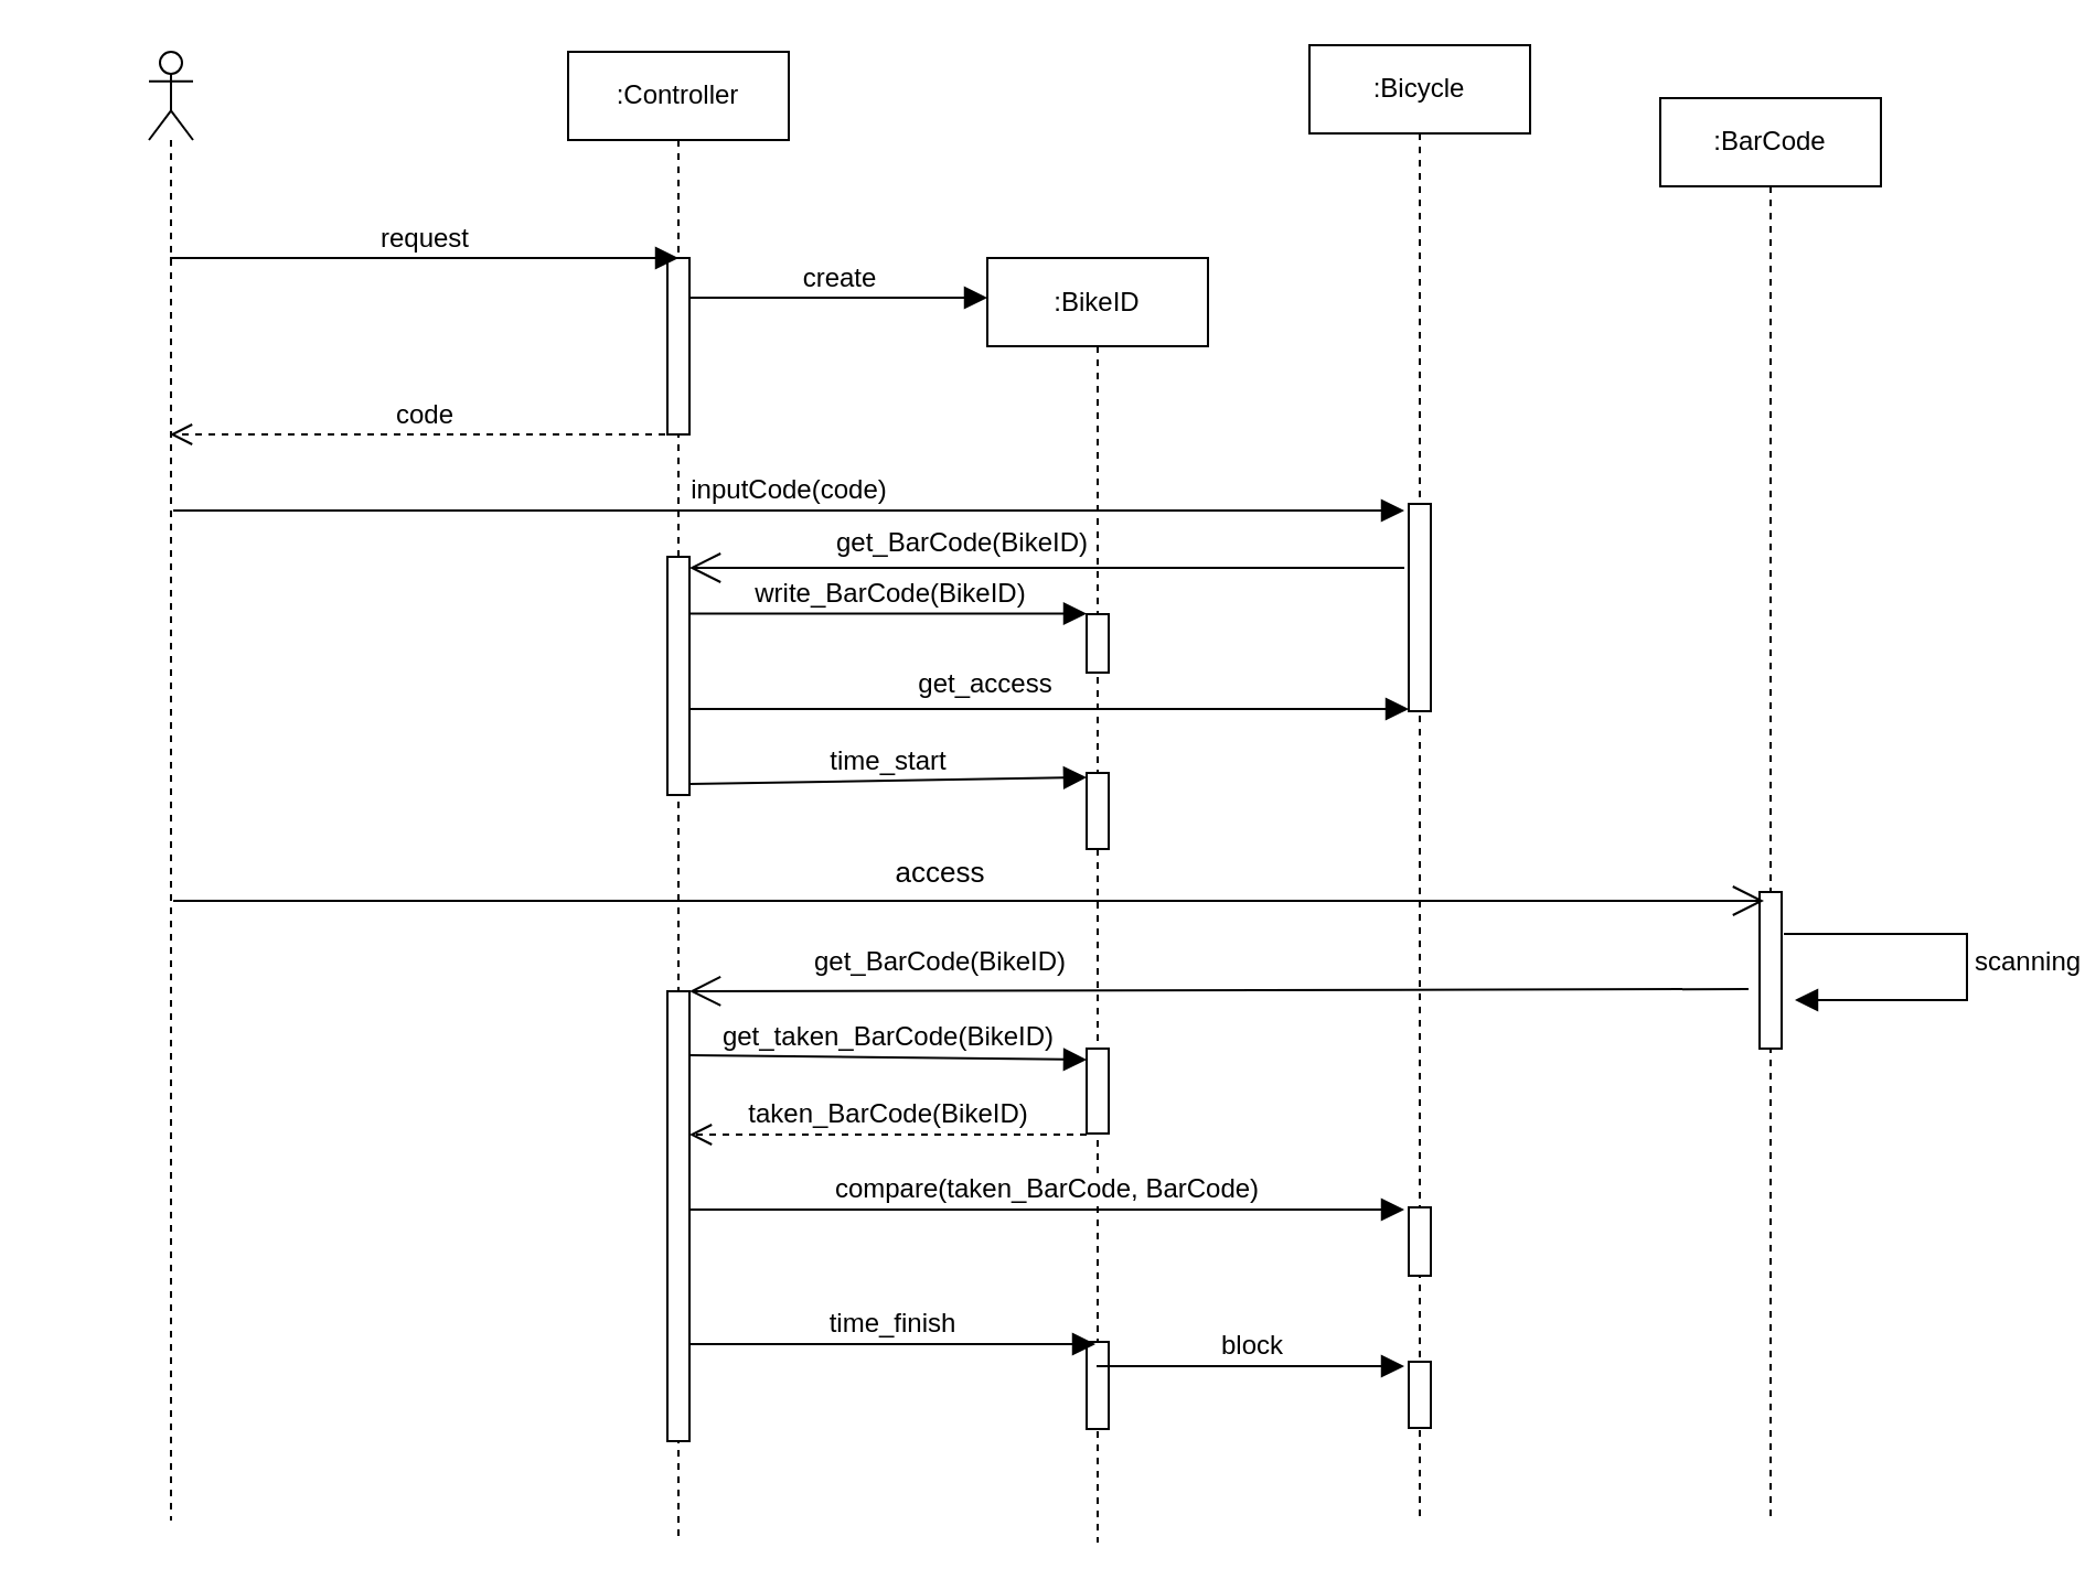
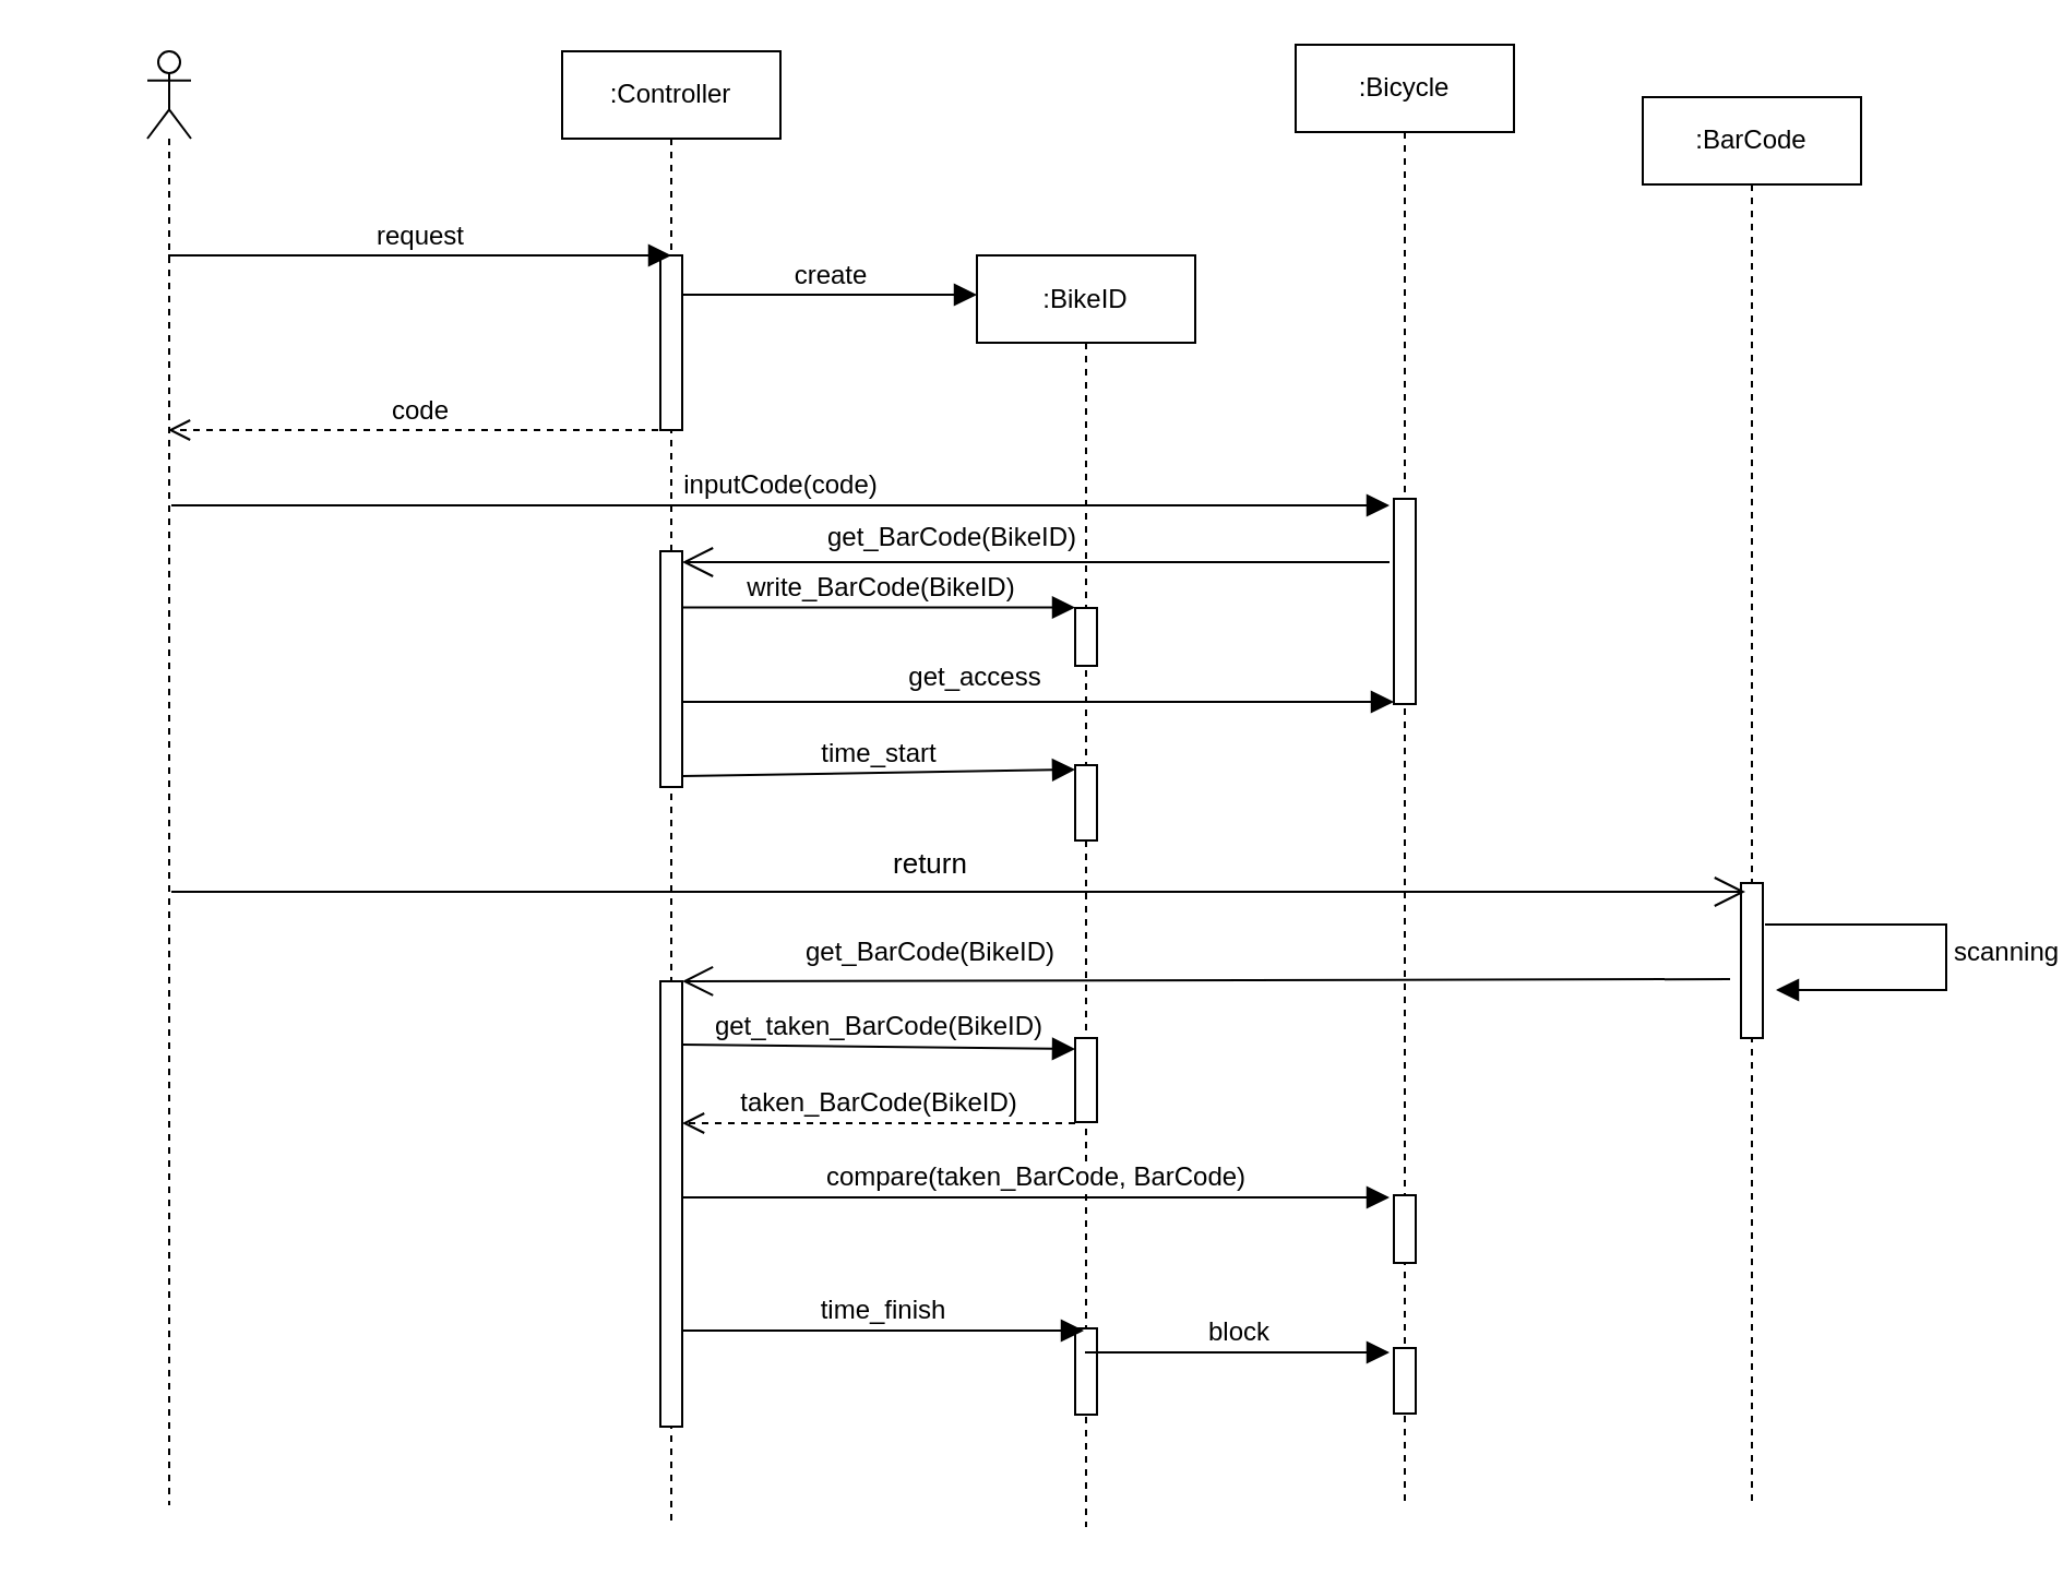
  <mxCell id="0" />
  <mxCell id="1" parent="0" />
  <mxCell id="2" style="edgeStyle=none;curved=1;rounded=0;orthogonalLoop=1;jettySize=auto;html=1;exitX=1;exitY=0.5;exitDx=0;exitDy=0;fontSize=12;startSize=8;endSize=8;" edge="1" parent="1"><mxGeometry relative="1" as="geometry"><mxPoint x="117" y="42.5" as="sourcePoint" /><mxPoint x="117" y="42.5" as="targetPoint" /></mxGeometry></mxCell>
  <mxCell id="3" style="edgeStyle=none;curved=1;rounded=0;orthogonalLoop=1;jettySize=auto;html=1;exitX=1;exitY=1;exitDx=0;exitDy=0;fontSize=12;startSize=8;endSize=8;" edge="1" parent="1"><mxGeometry relative="1" as="geometry"><mxPoint x="117" y="70.5" as="sourcePoint" /><mxPoint x="117" y="70.5" as="targetPoint" /></mxGeometry></mxCell>
  <mxCell id="4" style="edgeStyle=none;curved=1;rounded=0;orthogonalLoop=1;jettySize=auto;html=1;exitX=0;exitY=1;exitDx=0;exitDy=0;fontSize=12;startSize=8;endSize=8;" edge="1" parent="1"><mxGeometry relative="1" as="geometry"><mxPoint x="20" y="73" as="sourcePoint" /><mxPoint x="20" y="73" as="targetPoint" /></mxGeometry></mxCell>
  <mxCell id="5" value=":Controller" style="shape=umlLifeline;whiteSpace=wrap;html=1;container=1;dropTarget=0;collapsible=0;recursiveResize=0;outlineConnect=0;portConstraint=eastwest;newEdgeStyle={&quot;curved&quot;:0,&quot;rounded&quot;:0};points=[[0,0,0,0,5],[0,1,0,0,-5],[1,0,0,0,5],[1,1,0,0,-5]];perimeter=rectanglePerimeter;targetShapes=umlLifeline;participant=label;" vertex="1" parent="1"><mxGeometry x="257" y="23" width="100" height="676" as="geometry" /></mxCell>
  <mxCell id="6" value="" style="html=1;points=[[0,0,0,0,5],[0,1,0,0,-5],[1,0,0,0,5],[1,1,0,0,-5]];perimeter=orthogonalPerimeter;outlineConnect=0;targetShapes=umlLifeline;portConstraint=eastwest;newEdgeStyle={&quot;curved&quot;:0,&quot;rounded&quot;:0};" vertex="1" parent="5"><mxGeometry x="45" y="93.5" width="10" height="80" as="geometry" /></mxCell>
  <mxCell id="7" value="" style="html=1;points=[[0,0,0,0,5],[0,1,0,0,-5],[1,0,0,0,5],[1,1,0,0,-5]];perimeter=orthogonalPerimeter;outlineConnect=0;targetShapes=umlLifeline;portConstraint=eastwest;newEdgeStyle={&quot;curved&quot;:0,&quot;rounded&quot;:0};" vertex="1" parent="5"><mxGeometry x="45" y="229" width="10" height="108" as="geometry" /></mxCell>
  <mxCell id="8" value="" style="html=1;points=[[0,0,0,0,5],[0,1,0,0,-5],[1,0,0,0,5],[1,1,0,0,-5]];perimeter=orthogonalPerimeter;outlineConnect=0;targetShapes=umlLifeline;portConstraint=eastwest;newEdgeStyle={&quot;curved&quot;:0,&quot;rounded&quot;:0};" vertex="1" parent="5"><mxGeometry x="45" y="426" width="10" height="204" as="geometry" /></mxCell>
  <mxCell id="9" value="" style="shape=umlLifeline;perimeter=lifelinePerimeter;whiteSpace=wrap;html=1;container=1;dropTarget=0;collapsible=0;recursiveResize=0;outlineConnect=0;portConstraint=eastwest;newEdgeStyle={&quot;curved&quot;:0,&quot;rounded&quot;:0};participant=umlActor;" vertex="1" parent="1"><mxGeometry x="67" y="23" width="20" height="666" as="geometry" /></mxCell>
  <mxCell id="10" value="request" style="html=1;verticalAlign=bottom;endArrow=block;curved=0;rounded=0;fontSize=12;startSize=8;endSize=8;" edge="1" parent="1" source="9"><mxGeometry width="80" relative="1" as="geometry"><mxPoint x="227" y="116.5" as="sourcePoint" /><mxPoint x="307" y="116.5" as="targetPoint" /></mxGeometry></mxCell>
  <mxCell id="11" value="code" style="html=1;verticalAlign=bottom;endArrow=open;dashed=1;endSize=8;curved=0;rounded=0;fontSize=12;" edge="1" parent="1" target="9"><mxGeometry relative="1" as="geometry"><mxPoint x="307" y="196.5" as="sourcePoint" /><mxPoint x="227" y="196.5" as="targetPoint" /></mxGeometry></mxCell>
  <mxCell id="12" value=":BikeID" style="shape=umlLifeline;perimeter=lifelinePerimeter;whiteSpace=wrap;html=1;container=1;dropTarget=0;collapsible=0;recursiveResize=0;outlineConnect=0;portConstraint=eastwest;newEdgeStyle={&quot;curved&quot;:0,&quot;rounded&quot;:0};" vertex="1" parent="1"><mxGeometry x="447" y="116.5" width="100" height="582.5" as="geometry" /></mxCell>
  <mxCell id="13" value="" style="html=1;points=[[0,0,0,0,5],[0,1,0,0,-5],[1,0,0,0,5],[1,1,0,0,-5]];perimeter=orthogonalPerimeter;outlineConnect=0;targetShapes=umlLifeline;portConstraint=eastwest;newEdgeStyle={&quot;curved&quot;:0,&quot;rounded&quot;:0};" vertex="1" parent="12"><mxGeometry x="45" y="161.5" width="10" height="26.5" as="geometry" /></mxCell>
  <mxCell id="14" value="" style="html=1;points=[[0,0,0,0,5],[0,1,0,0,-5],[1,0,0,0,5],[1,1,0,0,-5]];perimeter=orthogonalPerimeter;outlineConnect=0;targetShapes=umlLifeline;portConstraint=eastwest;newEdgeStyle={&quot;curved&quot;:0,&quot;rounded&quot;:0};" vertex="1" parent="12"><mxGeometry x="45" y="233.5" width="10" height="34.5" as="geometry" /></mxCell>
  <mxCell id="15" value="" style="html=1;points=[[0,0,0,0,5],[0,1,0,0,-5],[1,0,0,0,5],[1,1,0,0,-5]];perimeter=orthogonalPerimeter;outlineConnect=0;targetShapes=umlLifeline;portConstraint=eastwest;newEdgeStyle={&quot;curved&quot;:0,&quot;rounded&quot;:0};" vertex="1" parent="12"><mxGeometry x="45" y="358.5" width="10" height="38.5" as="geometry" /></mxCell>
  <mxCell id="16" value="" style="html=1;points=[[0,0,0,0,5],[0,1,0,0,-5],[1,0,0,0,5],[1,1,0,0,-5]];perimeter=orthogonalPerimeter;outlineConnect=0;targetShapes=umlLifeline;portConstraint=eastwest;newEdgeStyle={&quot;curved&quot;:0,&quot;rounded&quot;:0};" vertex="1" parent="12"><mxGeometry x="45" y="491.5" width="10" height="39.5" as="geometry" /></mxCell>
  <mxCell id="17" value="create" style="html=1;verticalAlign=bottom;endArrow=block;curved=0;rounded=0;fontSize=12;startSize=8;endSize=8;" edge="1" parent="1" source="6"><mxGeometry width="80" relative="1" as="geometry"><mxPoint x="367" y="134.5" as="sourcePoint" /><mxPoint x="447" y="134.5" as="targetPoint" /></mxGeometry></mxCell>
  <mxCell id="18" value=":Bicycle" style="shape=umlLifeline;perimeter=lifelinePerimeter;whiteSpace=wrap;html=1;container=1;dropTarget=0;collapsible=0;recursiveResize=0;outlineConnect=0;portConstraint=eastwest;newEdgeStyle={&quot;curved&quot;:0,&quot;rounded&quot;:0};" vertex="1" parent="1"><mxGeometry x="593" y="20" width="100" height="670" as="geometry" /></mxCell>
  <mxCell id="19" value="" style="html=1;points=[[0,0,0,0,5],[0,1,0,0,-5],[1,0,0,0,5],[1,1,0,0,-5]];perimeter=orthogonalPerimeter;outlineConnect=0;targetShapes=umlLifeline;portConstraint=eastwest;newEdgeStyle={&quot;curved&quot;:0,&quot;rounded&quot;:0};" vertex="1" parent="18"><mxGeometry x="45" y="208" width="10" height="94" as="geometry" /></mxCell>
  <mxCell id="20" value="" style="html=1;points=[[0,0,0,0,5],[0,1,0,0,-5],[1,0,0,0,5],[1,1,0,0,-5]];perimeter=orthogonalPerimeter;outlineConnect=0;targetShapes=umlLifeline;portConstraint=eastwest;newEdgeStyle={&quot;curved&quot;:0,&quot;rounded&quot;:0};" vertex="1" parent="18"><mxGeometry x="45" y="527" width="10" height="31" as="geometry" /></mxCell>
  <mxCell id="21" value="" style="html=1;points=[[0,0,0,0,5],[0,1,0,0,-5],[1,0,0,0,5],[1,1,0,0,-5]];perimeter=orthogonalPerimeter;outlineConnect=0;targetShapes=umlLifeline;portConstraint=eastwest;newEdgeStyle={&quot;curved&quot;:0,&quot;rounded&quot;:0};" vertex="1" parent="18"><mxGeometry x="45" y="597" width="10" height="30" as="geometry" /></mxCell>
  <mxCell id="22" value=":BarCode" style="shape=umlLifeline;perimeter=lifelinePerimeter;whiteSpace=wrap;html=1;container=1;dropTarget=0;collapsible=0;recursiveResize=0;outlineConnect=0;portConstraint=eastwest;newEdgeStyle={&quot;curved&quot;:0,&quot;rounded&quot;:0};" vertex="1" parent="1"><mxGeometry x="752" y="44" width="100" height="645" as="geometry" /></mxCell>
  <mxCell id="23" value="" style="html=1;points=[[0,0,0,0,5],[0,1,0,0,-5],[1,0,0,0,5],[1,1,0,0,-5]];perimeter=orthogonalPerimeter;outlineConnect=0;targetShapes=umlLifeline;portConstraint=eastwest;newEdgeStyle={&quot;curved&quot;:0,&quot;rounded&quot;:0};" vertex="1" parent="22"><mxGeometry x="45" y="360" width="10" height="71" as="geometry" /></mxCell>
  <mxCell id="24" value="inputCode(code)" style="html=1;verticalAlign=bottom;endArrow=block;curved=0;rounded=0;fontSize=12;startSize=8;endSize=8;" edge="1" parent="1"><mxGeometry width="80" relative="1" as="geometry"><mxPoint x="78" y="231" as="sourcePoint" /><mxPoint x="636" y="231" as="targetPoint" /></mxGeometry></mxCell>
  <mxCell id="25" value="write_BarCode(BikeID)" style="html=1;verticalAlign=bottom;endArrow=block;curved=0;rounded=0;fontSize=12;startSize=8;endSize=8;" edge="1" parent="1" source="7"><mxGeometry x="0.009" width="80" relative="1" as="geometry"><mxPoint x="412" y="277.75" as="sourcePoint" /><mxPoint x="492" y="277.75" as="targetPoint" /><mxPoint as="offset" /></mxGeometry></mxCell>
  <mxCell id="26" value="get_access" style="html=1;verticalAlign=bottom;endArrow=block;curved=0;rounded=0;fontSize=12;startSize=8;endSize=8;" edge="1" parent="1" source="7"><mxGeometry x="-0.178" y="2" width="80" relative="1" as="geometry"><mxPoint x="558" y="321" as="sourcePoint" /><mxPoint x="638" y="321" as="targetPoint" /><mxPoint as="offset" /></mxGeometry></mxCell>
  <mxCell id="27" value="time_start" style="html=1;verticalAlign=bottom;endArrow=block;curved=0;rounded=0;fontSize=12;startSize=8;endSize=8;exitX=1;exitY=1;exitDx=0;exitDy=-5;exitPerimeter=0;" edge="1" parent="1" source="7"><mxGeometry x="-0.0" width="80" relative="1" as="geometry"><mxPoint x="362" y="385" as="sourcePoint" /><mxPoint x="492" y="352" as="targetPoint" /><mxPoint as="offset" /></mxGeometry></mxCell>
  <mxCell id="28" value="" style="endArrow=open;endFill=1;endSize=12;html=1;rounded=0;fontSize=12;curved=1;entryX=1;entryY=0;entryDx=0;entryDy=5;entryPerimeter=0;" edge="1" parent="1" target="7"><mxGeometry width="160" relative="1" as="geometry"><mxPoint x="636" y="257" as="sourcePoint" /><mxPoint x="355" y="257" as="targetPoint" /></mxGeometry></mxCell>
  <mxCell id="29" value="" style="endArrow=open;endFill=1;endSize=12;html=1;rounded=0;fontSize=12;curved=1;" edge="1" parent="1"><mxGeometry width="160" relative="1" as="geometry"><mxPoint x="78" y="408" as="sourcePoint" /><mxPoint x="799" y="408" as="targetPoint" /></mxGeometry></mxCell>
  <mxCell id="30" value="scanning" style="html=1;align=left;spacingLeft=2;endArrow=block;rounded=0;edgeStyle=orthogonalEdgeStyle;curved=0;rounded=0;fontSize=12;startSize=8;endSize=8;" edge="1" parent="1"><mxGeometry relative="1" as="geometry"><mxPoint x="808" y="423" as="sourcePoint" /><Array as="points"><mxPoint x="891" y="423" /><mxPoint x="891" y="453" /></Array><mxPoint x="813" y="453" as="targetPoint" /></mxGeometry></mxCell>
  <mxCell id="31" value="" style="endArrow=open;endFill=1;endSize=12;html=1;rounded=0;fontSize=12;curved=1;" edge="1" parent="1" target="8"><mxGeometry width="160" relative="1" as="geometry"><mxPoint x="792" y="448" as="sourcePoint" /><mxPoint x="789" y="455" as="targetPoint" /></mxGeometry></mxCell>
  <mxCell id="32" value="get_taken_BarCode(BikeID)" style="html=1;verticalAlign=bottom;endArrow=block;curved=0;rounded=0;fontSize=12;startSize=8;endSize=8;entryX=0;entryY=0;entryDx=0;entryDy=5;entryPerimeter=0;" edge="1" parent="1" target="15"><mxGeometry x="-0.0" width="80" relative="1" as="geometry"><mxPoint x="312" y="478" as="sourcePoint" /><mxPoint x="490" y="481" as="targetPoint" /><mxPoint as="offset" /></mxGeometry></mxCell>
  <mxCell id="33" value="taken_BarCode(BikeID)" style="html=1;verticalAlign=bottom;endArrow=open;dashed=1;endSize=8;curved=0;rounded=0;fontSize=12;" edge="1" parent="1" target="8"><mxGeometry relative="1" as="geometry"><mxPoint x="492" y="514" as="sourcePoint" /><mxPoint x="412" y="514" as="targetPoint" /></mxGeometry></mxCell>
  <mxCell id="34" value="compare(taken_BarCode, BarCode)" style="html=1;verticalAlign=bottom;endArrow=block;curved=0;rounded=0;fontSize=12;startSize=8;endSize=8;" edge="1" parent="1" source="8"><mxGeometry width="80" relative="1" as="geometry"><mxPoint x="556" y="548" as="sourcePoint" /><mxPoint x="636" y="548" as="targetPoint" /></mxGeometry></mxCell>
  <mxCell id="35" value="time_finish" style="html=1;verticalAlign=bottom;endArrow=block;curved=0;rounded=0;fontSize=12;startSize=8;endSize=8;" edge="1" parent="1" source="8"><mxGeometry width="80" relative="1" as="geometry"><mxPoint x="416" y="609" as="sourcePoint" /><mxPoint x="496" y="609" as="targetPoint" /></mxGeometry></mxCell>
  <mxCell id="36" value="block" style="html=1;verticalAlign=bottom;endArrow=block;curved=0;rounded=0;fontSize=12;startSize=8;endSize=8;" edge="1" parent="1" source="12"><mxGeometry x="0.005" width="80" relative="1" as="geometry"><mxPoint x="556" y="619" as="sourcePoint" /><mxPoint x="636" y="619" as="targetPoint" /><mxPoint as="offset" /></mxGeometry></mxCell>
  <mxCell id="37" value="&lt;font style=&quot;font-size: 12px;&quot;&gt;get_BarCode(BikeID)&lt;/font&gt;" style="text;strokeColor=none;fillColor=none;html=1;align=center;verticalAlign=middle;whiteSpace=wrap;rounded=0;fontSize=16;" vertex="1" parent="1"><mxGeometry x="406" y="229" width="60" height="30" as="geometry" /></mxCell>
- <mxCell id="38" value="&lt;font style=&quot;font-size: 13px;&quot;&gt;access&lt;/font&gt;" style="text;strokeColor=none;fillColor=none;html=1;align=center;verticalAlign=middle;whiteSpace=wrap;rounded=0;fontSize=16;" vertex="1" parent="1"><mxGeometry x="396" y="379" width="60" height="30" as="geometry" /></mxCell>
+ <mxCell id="38" value="&lt;font style=&quot;font-size: 13px;&quot;&gt;return&lt;/font&gt;" style="text;strokeColor=none;fillColor=none;html=1;align=center;verticalAlign=middle;whiteSpace=wrap;rounded=0;fontSize=16;" vertex="1" parent="1"><mxGeometry x="396" y="379" width="60" height="30" as="geometry" /></mxCell>
  <mxCell id="39" value="&lt;font style=&quot;font-size: 12px;&quot;&gt;get_BarCode(BikeID)&lt;/font&gt;" style="text;strokeColor=none;fillColor=none;html=1;align=center;verticalAlign=middle;whiteSpace=wrap;rounded=0;fontSize=16;" vertex="1" parent="1"><mxGeometry x="396" y="419" width="60" height="30" as="geometry" /></mxCell>
